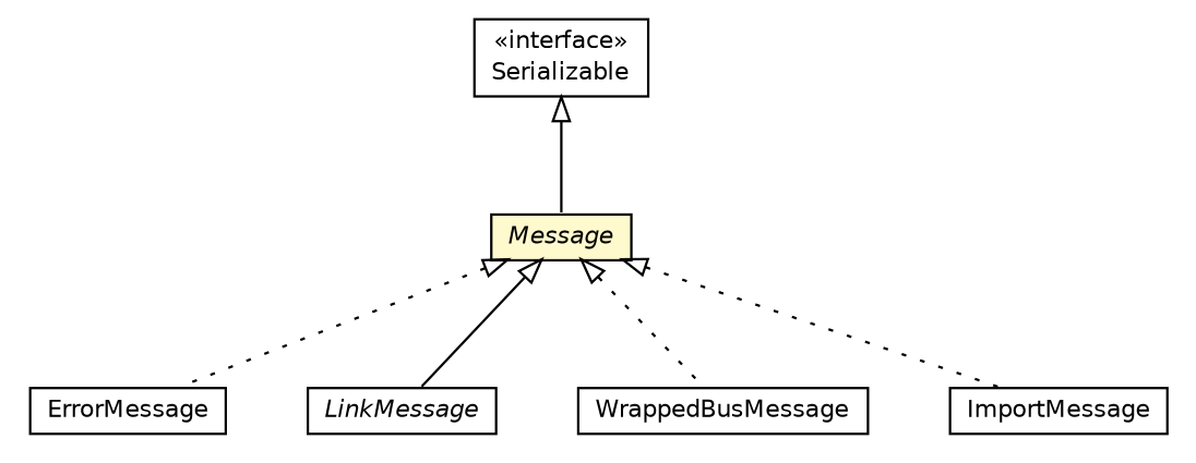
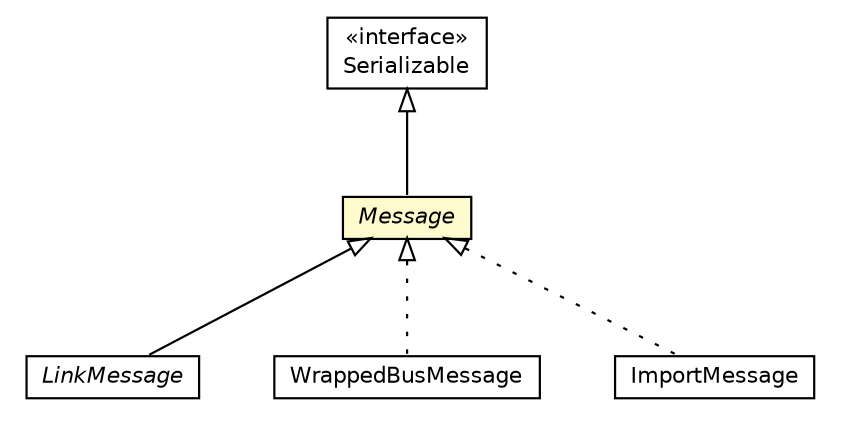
  digraph {
    nodesep=0.25
    ranksep=0.5
    node [fontcolor=black fontname=Helvetica fontsize=10.0 shape=plaintext]
    edge [arrowtail=empty dir=back fontname=Helvetica fontsize=10 headport=p labelfontname=Helvetica labelfontsize=10 style=dotted tailport=p]
-   n1 [label=<<table title="org.universAAL.ri.gateway.protocol.ErrorMessage" border="0" cellborder="1" cellspacing="0" cellpadding="2" port="p" href="./ErrorMessage.html"> 		<tr><td><table border="0" cellspacing="0" cellpadding="1"> <tr><td align="center" balign="center"> ErrorMessage </td></tr> 		</table></td></tr> 		</table>>]
    n2 [label=<<table title="org.universAAL.ri.gateway.protocol.LinkMessage" border="0" cellborder="1" cellspacing="0" cellpadding="2" port="p" href="./LinkMessage.html"> 		<tr><td><table border="0" cellspacing="0" cellpadding="1"> <tr><td align="center" balign="center"><font face="Helvetica-Oblique"> LinkMessage </font></td></tr> 		</table></td></tr> 		</table>>]
    n3 [label=<<table title="org.universAAL.ri.gateway.protocol.WrappedBusMessage" border="0" cellborder="1" cellspacing="0" cellpadding="2" port="p" href="./WrappedBusMessage.html"> 		<tr><td><table border="0" cellspacing="0" cellpadding="1"> <tr><td align="center" balign="center"> WrappedBusMessage </td></tr> 		</table></td></tr> 		</table>>]
    n4 [label=<<table title="org.universAAL.ri.gateway.protocol.Message" border="0" cellborder="1" cellspacing="0" cellpadding="2" port="p" bgcolor="lemonChiffon" href="./Message.html"> 		<tr><td><table border="0" cellspacing="0" cellpadding="1"> <tr><td align="center" balign="center"><font face="Helvetica-Oblique"> Message </font></td></tr> 		</table></td></tr> 		</table>>]
    n5 [label=<<table title="org.universAAL.ri.gateway.protocol.ImportMessage" border="0" cellborder="1" cellspacing="0" cellpadding="2" port="p" href="./ImportMessage.html"> 		<tr><td><table border="0" cellspacing="0" cellpadding="1"> <tr><td align="center" balign="center"> ImportMessage </td></tr> 		</table></td></tr> 		</table>>]
    n6 [label=<<table title="java.io.Serializable" border="0" cellborder="1" cellspacing="0" cellpadding="2" port="p" href="http://java.sun.com/j2se/1.4.2/docs/api/java/io/Serializable.html"> 		<tr><td><table border="0" cellspacing="0" cellpadding="1"> <tr><td align="center" balign="center"> &#171;interface&#187; </td></tr> <tr><td align="center" balign="center"> Serializable </td></tr> 		</table></td></tr> 		</table>>]
-   n4 -> n1
    n4 -> n2 [style=solid]
    n4 -> n3
    n4 -> n5
    n6 -> n4 [style=solid]
  }
